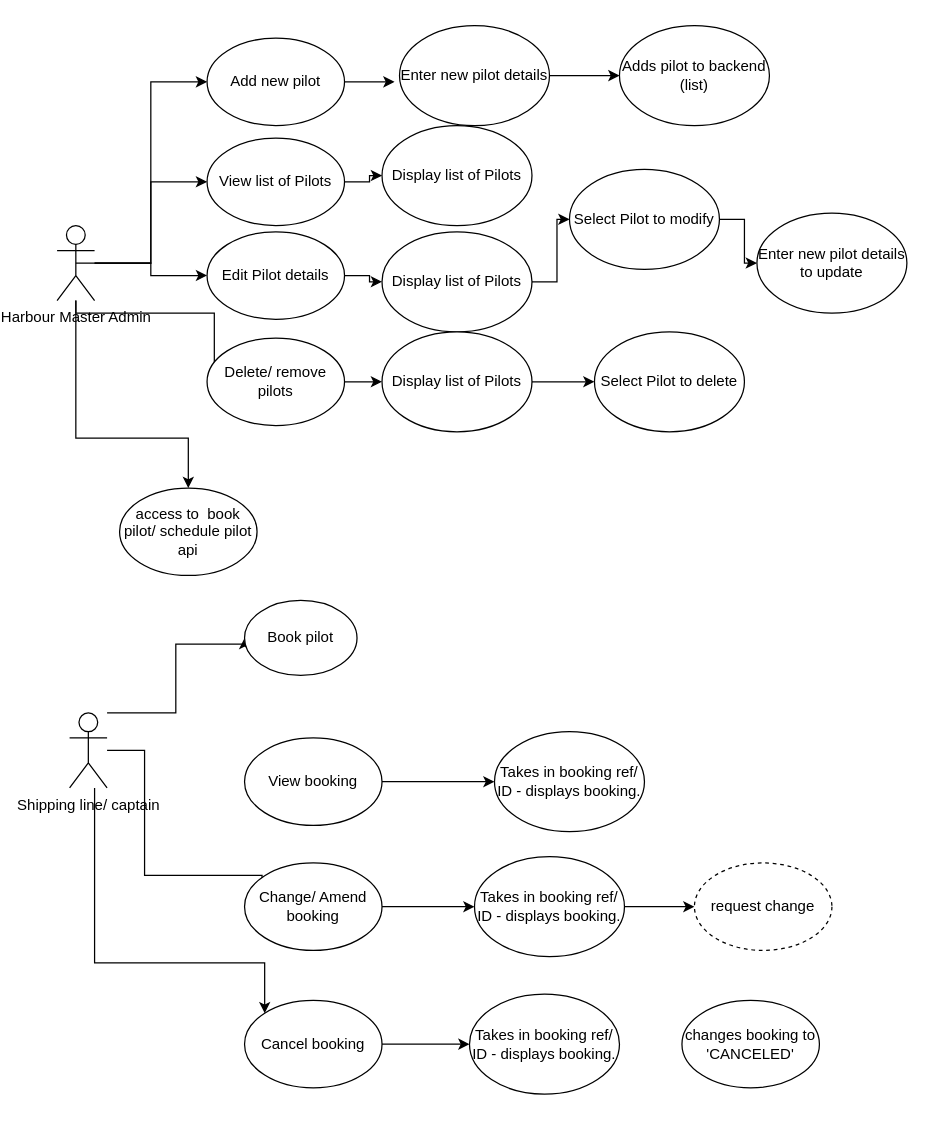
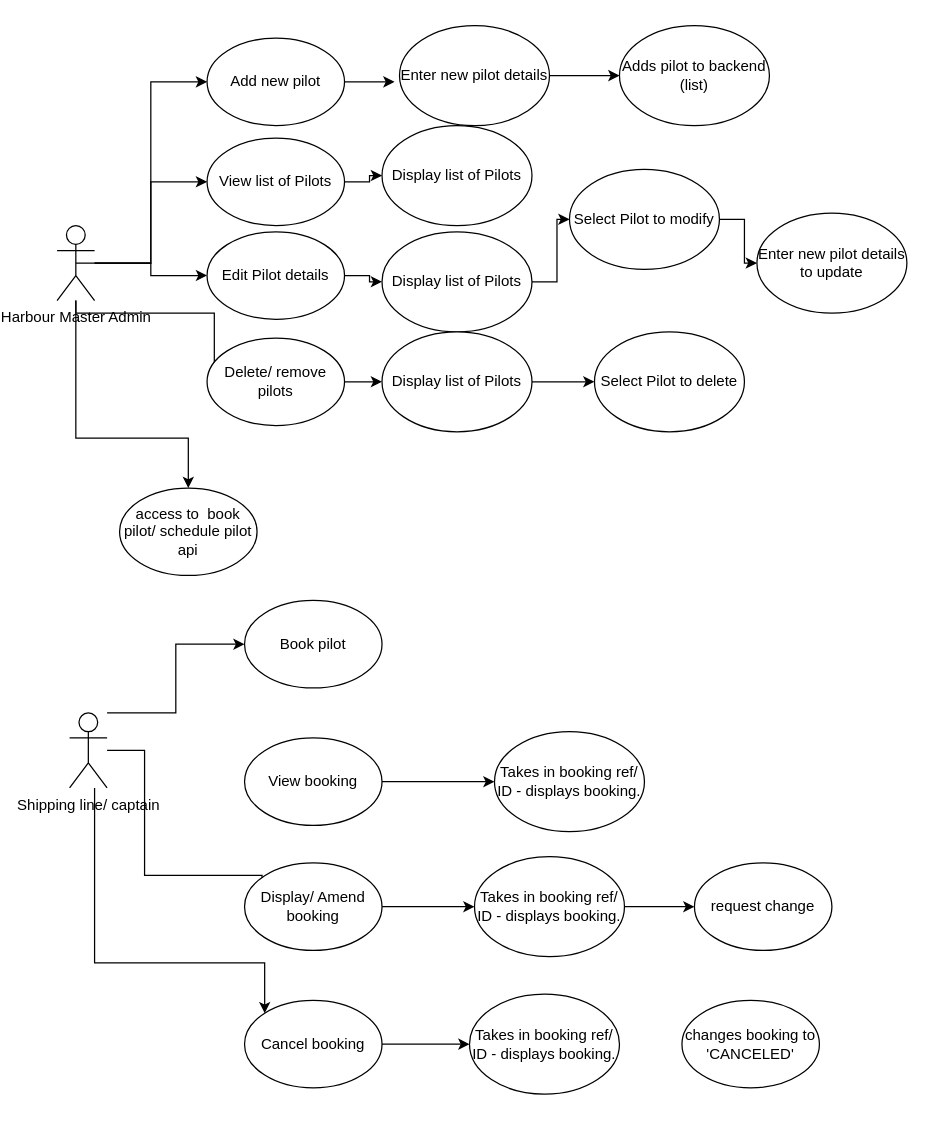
  <mxCell id="0" />
  <mxCell id="1" parent="0" />
  <mxCell id="2" style="edgeStyle=orthogonalEdgeStyle;rounded=0;orthogonalLoop=1;jettySize=auto;html=1;entryX=0;entryY=0.5;entryDx=0;entryDy=0;" edge="1" parent="1" source="7" target="9"><mxGeometry relative="1" as="geometry" /></mxCell>
  <mxCell id="3" style="edgeStyle=orthogonalEdgeStyle;rounded=0;orthogonalLoop=1;jettySize=auto;html=1;entryX=0;entryY=0.5;entryDx=0;entryDy=0;exitX=0.5;exitY=0.5;exitDx=0;exitDy=0;exitPerimeter=0;" edge="1" parent="1" source="7" target="19"><mxGeometry relative="1" as="geometry" /></mxCell>
  <mxCell id="4" style="edgeStyle=orthogonalEdgeStyle;rounded=0;orthogonalLoop=1;jettySize=auto;html=1;" edge="1" parent="1" source="7" target="17"><mxGeometry relative="1" as="geometry" /></mxCell>
  <mxCell id="5" style="edgeStyle=orthogonalEdgeStyle;rounded=0;orthogonalLoop=1;jettySize=auto;html=1;entryX=0.053;entryY=0.711;entryDx=0;entryDy=0;entryPerimeter=0;" edge="1" parent="1" source="7" target="15"><mxGeometry relative="1" as="geometry"><Array as="points"><mxPoint x="35" y="250" /><mxPoint x="146" y="250" /></Array></mxGeometry></mxCell>
  <mxCell id="6" style="edgeStyle=orthogonalEdgeStyle;rounded=0;orthogonalLoop=1;jettySize=auto;html=1;" edge="1" parent="1" source="7" target="34"><mxGeometry relative="1" as="geometry"><mxPoint x="50" y="430" as="targetPoint" /><Array as="points"><mxPoint x="35" y="350" /><mxPoint x="125" y="350" /></Array></mxGeometry></mxCell>
  <mxCell id="7" value="Harbour Master Admin&lt;br&gt;" style="shape=umlActor;verticalLabelPosition=bottom;verticalAlign=top;html=1;outlineConnect=0;" vertex="1" parent="1"><mxGeometry x="20" y="180" width="30" height="60" as="geometry" /></mxCell>
  <mxCell id="8" style="edgeStyle=orthogonalEdgeStyle;rounded=0;orthogonalLoop=1;jettySize=auto;html=1;" edge="1" parent="1" source="9"><mxGeometry relative="1" as="geometry"><mxPoint x="290" y="65" as="targetPoint" /></mxGeometry></mxCell>
  <mxCell id="9" value="Add new pilot" style="ellipse;whiteSpace=wrap;html=1;" vertex="1" parent="1"><mxGeometry x="140" y="30" width="110" height="70" as="geometry" /></mxCell>
  <mxCell id="10" style="edgeStyle=orthogonalEdgeStyle;rounded=0;orthogonalLoop=1;jettySize=auto;html=1;entryX=0;entryY=0.5;entryDx=0;entryDy=0;" edge="1" parent="1" source="13" target="20"><mxGeometry relative="1" as="geometry"><Array as="points"><mxPoint x="115" y="570" /><mxPoint x="115" y="515" /></Array></mxGeometry></mxCell>
  <mxCell id="11" style="edgeStyle=orthogonalEdgeStyle;rounded=0;orthogonalLoop=1;jettySize=auto;html=1;entryX=0;entryY=0.5;entryDx=0;entryDy=0;" edge="1" parent="1" source="13" target="24"><mxGeometry relative="1" as="geometry"><Array as="points"><mxPoint x="90" y="600" /><mxPoint x="90" y="700" /><mxPoint x="184" y="700" /></Array></mxGeometry></mxCell>
  <mxCell id="12" style="edgeStyle=orthogonalEdgeStyle;rounded=0;orthogonalLoop=1;jettySize=auto;html=1;entryX=0;entryY=0;entryDx=0;entryDy=0;" edge="1" parent="1" source="13" target="22"><mxGeometry relative="1" as="geometry"><Array as="points"><mxPoint x="50" y="770" /><mxPoint x="186" y="770" /></Array></mxGeometry></mxCell>
  <mxCell id="13" value="Shipping line/ captain" style="shape=umlActor;verticalLabelPosition=bottom;verticalAlign=top;html=1;outlineConnect=0;" vertex="1" parent="1"><mxGeometry x="30" y="570" width="30" height="60" as="geometry" /></mxCell>
  <mxCell id="14" style="edgeStyle=orthogonalEdgeStyle;rounded=0;orthogonalLoop=1;jettySize=auto;html=1;" edge="1" parent="1" source="15" target="31"><mxGeometry relative="1" as="geometry" /></mxCell>
  <mxCell id="15" value="Delete/ remove pilots" style="ellipse;whiteSpace=wrap;html=1;" vertex="1" parent="1"><mxGeometry x="140" y="270" width="110" height="70" as="geometry" /></mxCell>
  <mxCell id="16" style="edgeStyle=orthogonalEdgeStyle;rounded=0;orthogonalLoop=1;jettySize=auto;html=1;" edge="1" parent="1" source="17" target="29"><mxGeometry relative="1" as="geometry" /></mxCell>
  <mxCell id="17" value="Edit Pilot details&lt;br&gt;" style="ellipse;whiteSpace=wrap;html=1;" vertex="1" parent="1"><mxGeometry x="140" y="185" width="110" height="70" as="geometry" /></mxCell>
  <mxCell id="18" style="edgeStyle=orthogonalEdgeStyle;rounded=0;orthogonalLoop=1;jettySize=auto;html=1;" edge="1" parent="1" source="19" target="27"><mxGeometry relative="1" as="geometry" /></mxCell>
  <mxCell id="19" value="View list of Pilots" style="ellipse;whiteSpace=wrap;html=1;" vertex="1" parent="1"><mxGeometry x="140" y="110" width="110" height="70" as="geometry" /></mxCell>
- <mxCell id="20" value="Book pilot" style="ellipse;whiteSpace=wrap;html=1;" vertex="1" parent="1"><mxGeometry x="170" y="480" width="90" height="60" as="geometry" /></mxCell>
+ <mxCell id="20" value="Book pilot" style="ellipse;whiteSpace=wrap;html=1;" vertex="1" parent="1"><mxGeometry x="170" y="480" width="110" height="70" as="geometry" /></mxCell>
  <mxCell id="21" style="edgeStyle=orthogonalEdgeStyle;rounded=0;orthogonalLoop=1;jettySize=auto;html=1;entryX=0;entryY=0.5;entryDx=0;entryDy=0;" edge="1" parent="1" source="22" target="44"><mxGeometry relative="1" as="geometry" /></mxCell>
  <mxCell id="22" value="Cancel booking" style="ellipse;whiteSpace=wrap;html=1;" vertex="1" parent="1"><mxGeometry x="170" y="800" width="110" height="70" as="geometry" /></mxCell>
  <mxCell id="23" style="edgeStyle=orthogonalEdgeStyle;rounded=0;orthogonalLoop=1;jettySize=auto;html=1;entryX=0;entryY=0.5;entryDx=0;entryDy=0;" edge="1" parent="1" source="24" target="42"><mxGeometry relative="1" as="geometry" /></mxCell>
- <mxCell id="24" value="Change/ Amend booking" style="ellipse;whiteSpace=wrap;html=1;" vertex="1" parent="1"><mxGeometry x="170" y="690" width="110" height="70" as="geometry" /></mxCell>
+ <mxCell id="24" value="Display/ Amend booking" style="ellipse;whiteSpace=wrap;html=1;" vertex="1" parent="1"><mxGeometry x="170" y="690" width="110" height="70" as="geometry" /></mxCell>
  <mxCell id="25" style="edgeStyle=orthogonalEdgeStyle;rounded=0;orthogonalLoop=1;jettySize=auto;html=1;entryX=0;entryY=0.5;entryDx=0;entryDy=0;" edge="1" parent="1" source="26" target="40"><mxGeometry relative="1" as="geometry" /></mxCell>
  <mxCell id="26" value="View booking" style="ellipse;whiteSpace=wrap;html=1;" vertex="1" parent="1"><mxGeometry x="170" y="590" width="110" height="70" as="geometry" /></mxCell>
  <mxCell id="27" value="Display list of Pilots" style="ellipse;whiteSpace=wrap;html=1;" vertex="1" parent="1"><mxGeometry x="280" y="100" width="120" height="80" as="geometry" /></mxCell>
  <mxCell id="28" style="edgeStyle=orthogonalEdgeStyle;rounded=0;orthogonalLoop=1;jettySize=auto;html=1;entryX=0;entryY=0.5;entryDx=0;entryDy=0;" edge="1" parent="1" source="29" target="37"><mxGeometry relative="1" as="geometry" /></mxCell>
  <mxCell id="29" value="Display list of Pilots" style="ellipse;whiteSpace=wrap;html=1;" vertex="1" parent="1"><mxGeometry x="280" y="185" width="120" height="80" as="geometry" /></mxCell>
  <mxCell id="30" style="edgeStyle=orthogonalEdgeStyle;rounded=0;orthogonalLoop=1;jettySize=auto;html=1;entryX=0;entryY=0.5;entryDx=0;entryDy=0;" edge="1" parent="1" source="31" target="35"><mxGeometry relative="1" as="geometry" /></mxCell>
  <mxCell id="31" value="Display list of Pilots" style="ellipse;whiteSpace=wrap;html=1;" vertex="1" parent="1"><mxGeometry x="280" y="265" width="120" height="80" as="geometry" /></mxCell>
  <mxCell id="32" style="edgeStyle=orthogonalEdgeStyle;rounded=0;orthogonalLoop=1;jettySize=auto;html=1;entryX=0;entryY=0.5;entryDx=0;entryDy=0;" edge="1" parent="1" source="33" target="39"><mxGeometry relative="1" as="geometry" /></mxCell>
  <mxCell id="33" value="Enter new pilot details" style="ellipse;whiteSpace=wrap;html=1;" vertex="1" parent="1"><mxGeometry x="294" y="20" width="120" height="80" as="geometry" /></mxCell>
  <mxCell id="34" value="access to&amp;nbsp; book pilot/ schedule pilot api" style="ellipse;whiteSpace=wrap;html=1;" vertex="1" parent="1"><mxGeometry x="70" y="390" width="110" height="70" as="geometry" /></mxCell>
  <mxCell id="35" value="Select Pilot to delete" style="ellipse;whiteSpace=wrap;html=1;" vertex="1" parent="1"><mxGeometry x="450" y="265" width="120" height="80" as="geometry" /></mxCell>
  <mxCell id="36" style="edgeStyle=orthogonalEdgeStyle;rounded=0;orthogonalLoop=1;jettySize=auto;html=1;entryX=0;entryY=0.5;entryDx=0;entryDy=0;" edge="1" parent="1" source="37" target="38"><mxGeometry relative="1" as="geometry" /></mxCell>
  <mxCell id="37" value="Select Pilot to modify" style="ellipse;whiteSpace=wrap;html=1;" vertex="1" parent="1"><mxGeometry x="430" y="135" width="120" height="80" as="geometry" /></mxCell>
  <mxCell id="38" value="Enter new pilot details to update" style="ellipse;whiteSpace=wrap;html=1;" vertex="1" parent="1"><mxGeometry x="580" y="170" width="120" height="80" as="geometry" /></mxCell>
  <mxCell id="39" value="Adds pilot to backend (list)&lt;br&gt;" style="ellipse;whiteSpace=wrap;html=1;" vertex="1" parent="1"><mxGeometry x="470" y="20" width="120" height="80" as="geometry" /></mxCell>
  <mxCell id="40" value="Takes in booking ref/ ID - displays booking." style="ellipse;whiteSpace=wrap;html=1;" vertex="1" parent="1"><mxGeometry x="370" y="585" width="120" height="80" as="geometry" /></mxCell>
  <mxCell id="41" style="edgeStyle=orthogonalEdgeStyle;rounded=0;orthogonalLoop=1;jettySize=auto;html=1;entryX=0;entryY=0.5;entryDx=0;entryDy=0;" edge="1" parent="1" source="42" target="43"><mxGeometry relative="1" as="geometry" /></mxCell>
  <mxCell id="42" value="Takes in booking ref/ ID - displays booking." style="ellipse;whiteSpace=wrap;html=1;" vertex="1" parent="1"><mxGeometry x="354" y="685" width="120" height="80" as="geometry" /></mxCell>
- <mxCell id="43" value="request change" style="ellipse;whiteSpace=wrap;html=1;dashed=1;" vertex="1" parent="1"><mxGeometry x="530" y="690" width="110" height="70" as="geometry" /></mxCell>
+ <mxCell id="43" value="request change" style="ellipse;whiteSpace=wrap;html=1;" vertex="1" parent="1"><mxGeometry x="530" y="690" width="110" height="70" as="geometry" /></mxCell>
  <mxCell id="44" value="Takes in booking ref/ ID - displays booking." style="ellipse;whiteSpace=wrap;html=1;" vertex="1" parent="1"><mxGeometry x="350" y="795" width="120" height="80" as="geometry" /></mxCell>
  <mxCell id="45" value="changes booking to 'CANCELED'" style="ellipse;whiteSpace=wrap;html=1;" vertex="1" parent="1"><mxGeometry x="520" y="800" width="110" height="70" as="geometry" /></mxCell>
